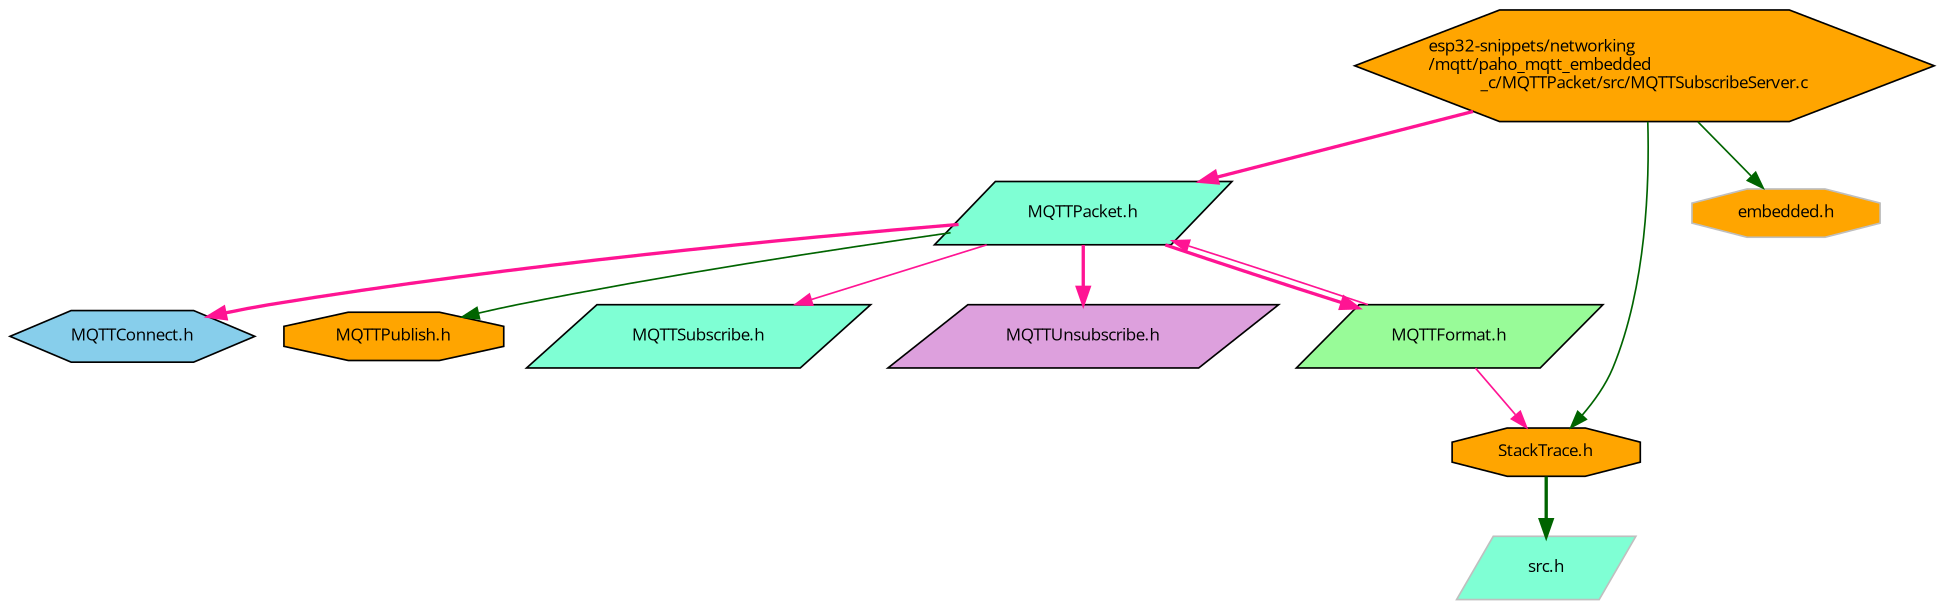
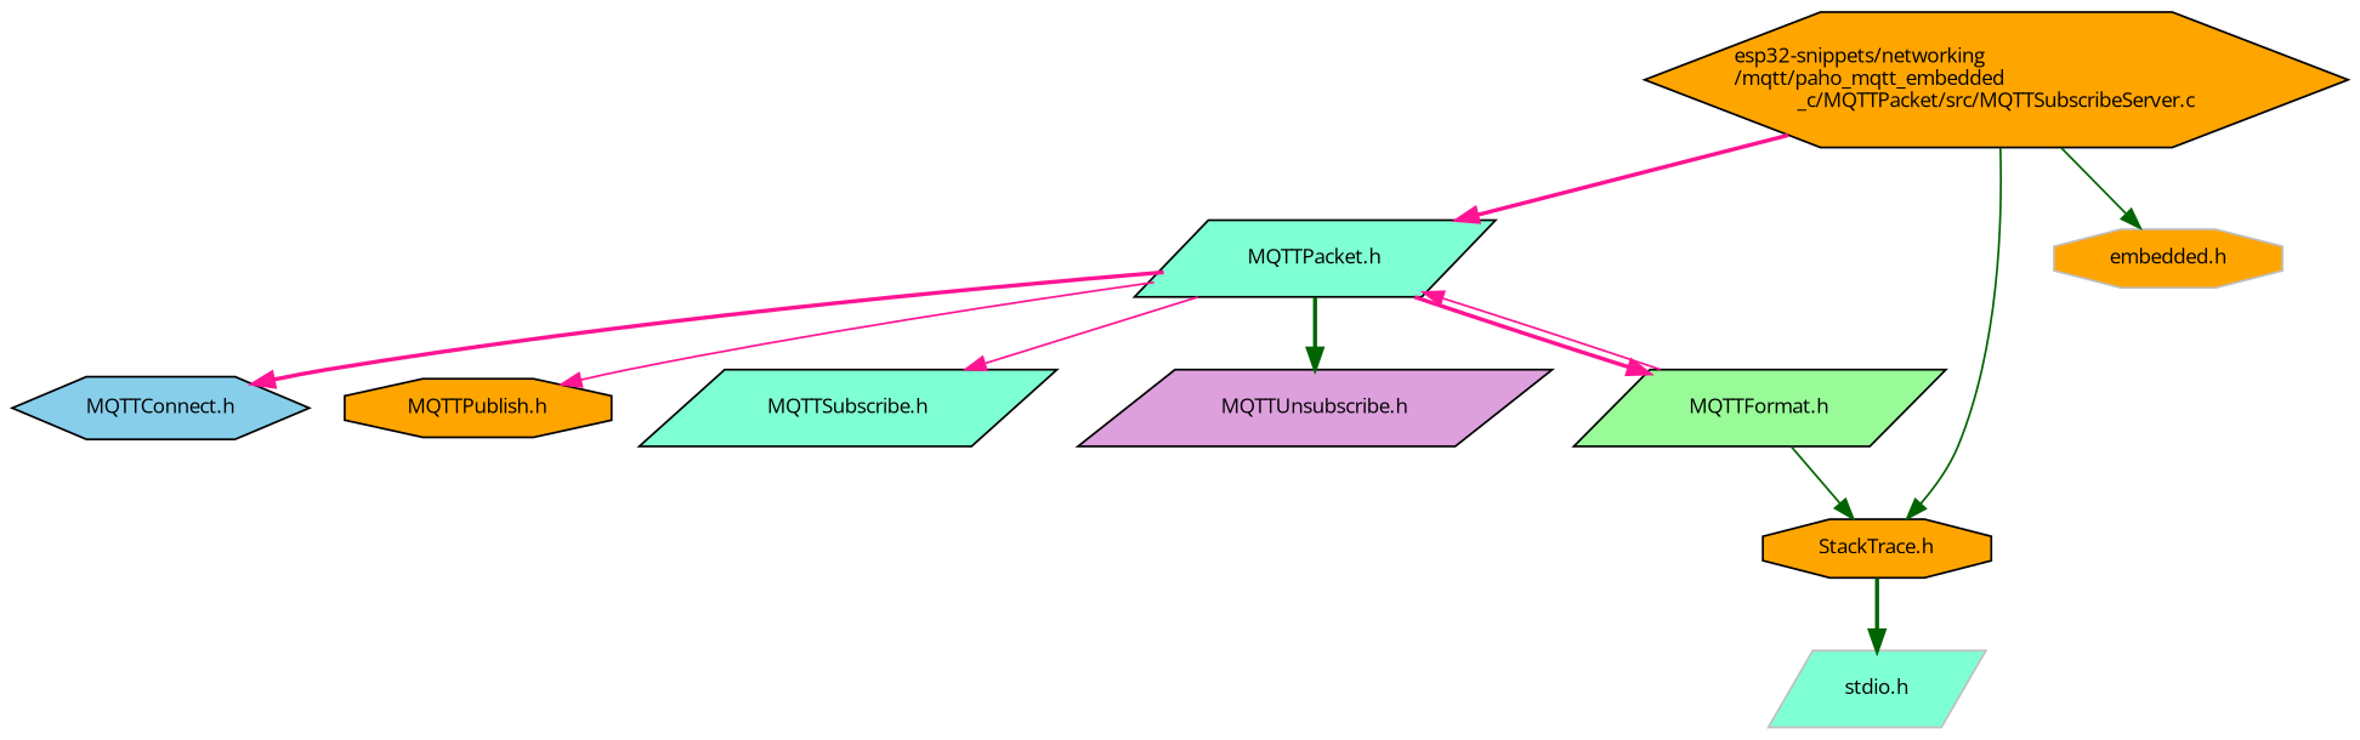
  digraph {
    fontname="Open Sans"
    node [color=black fillcolor=orange fontname="Open Sans" fontsize=10 shape=parallelogram style=filled]
    edge [color=deeppink fontname="Open Sans" fontsize=10 labelfontname=Helvetica labelfontsize=10 style=solid]
    n1 [fontcolor=black height=0.2 label="esp32-snippets/networking\l/mqtt/paho_mqtt_embedded\l_c/MQTTPacket/src/MQTTSubscribeServer.c" shape=hexagon width=0.4]
    n2 [fillcolor=aquamarine height=0.2 label="MQTTPacket.h" width=0.4]
    n3 [height=0.2 label="StackTrace.h" shape=octagon width=0.4]
    n4 [color=grey75 height=0.2 label="embedded.h" shape=octagon width=0.4]
    n5 [fillcolor=skyblue height=0.2 label="MQTTConnect.h" shape=hexagon width=0.4]
    n6 [height=0.2 label="MQTTPublish.h" shape=octagon width=0.4]
    n7 [fillcolor=aquamarine height=0.2 label="MQTTSubscribe.h" width=0.4]
    n8 [fillcolor=plum height=0.2 label="MQTTUnsubscribe.h" width=0.4]
    n9 [fillcolor=palegreen height=0.2 label="MQTTFormat.h" width=0.4]
-   n10 [color=grey75 fillcolor=aquamarine height=0.2 label="src.h" width=0.4]
+   n10 [color=grey75 fillcolor=aquamarine height=0.2 label="stdio.h" width=0.4]
    n1 -> n2 [style=bold]
    n1 -> n3 [color=darkgreen]
    n1 -> n4 [color=darkgreen]
    n2 -> n5 [style=bold]
-   n2 -> n6 [color=darkgreen]
+   n2 -> n6
    n2 -> n7
-   n2 -> n8 [style=bold]
+   n2 -> n8 [color=darkgreen style=bold]
    n2 -> n9 [style=bold]
    n3 -> n10 [color=darkgreen style=bold]
    n9 -> n2
-   n9 -> n3
+   n9 -> n3 [color=darkgreen]
  }
